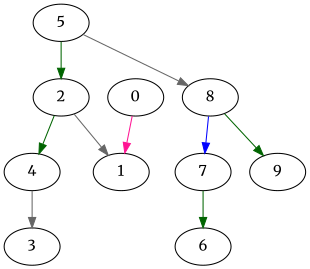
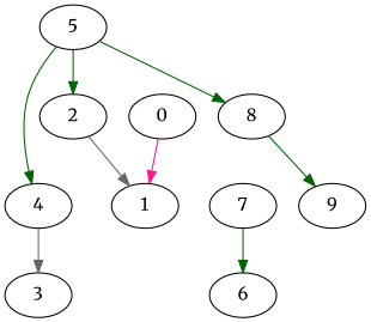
  digraph {
    fontname=Merriweather
    node [fontname=Merriweather]
    edge [color=darkgreen fontname=Merriweather]
    n1 [label=5]
    n2 [label=2]
    n3 [label=8]
    n4 [label=1]
    n5 [label=4]
    n6 [label=7]
    n7 [label=9]
    n8 [label=3]
    n9 [label=0]
    n10 [label=6]
    n1 -> n2
-   n1 -> n3 [color=gray40]
+   n1 -> n3
    n2 -> n4 [color=gray40]
-   n2 -> n5
-   n3 -> n6 [color=blue]
+   n1 -> n5
    n3 -> n7
    n5 -> n8 [color=gray40]
    n6 -> n10
    n9 -> n4 [color=deeppink]
  }
